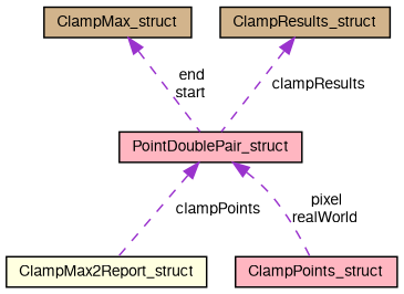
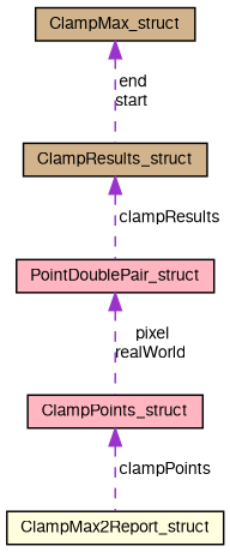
  digraph {
    node [color=black fillcolor=lightpink fontname=FreeSans fontsize=10 shape=record style=filled]
    edge [color=darkorchid3 dir=back fontname=FreeSans fontsize=10 labelfontname=FreeSans labelfontsize=10 style=dashed]
    n1 [fillcolor=lightyellow fontcolor=black height=0.2 label=ClampMax2Report_struct width=0.4]
    n2 [height=0.2 label=ClampPoints_struct width=0.4]
    n3 [height=0.2 label=PointDoublePair_struct width=0.4]
    n4 [fillcolor=tan height=0.2 label=ClampMax_struct width=0.4]
    n5 [fillcolor=tan height=0.2 label=ClampResults_struct width=0.4]
-   n3 -> n1 [label=" clampPoints"]
+   n2 -> n1 [label=" clampPoints"]
    n3 -> n2 [label=" pixel\nrealWorld"]
-   n4 -> n3 [label=" end\nstart"]
+   n4 -> n5 [label=" end\nstart"]
    n5 -> n3 [label=" clampResults"]
  }
